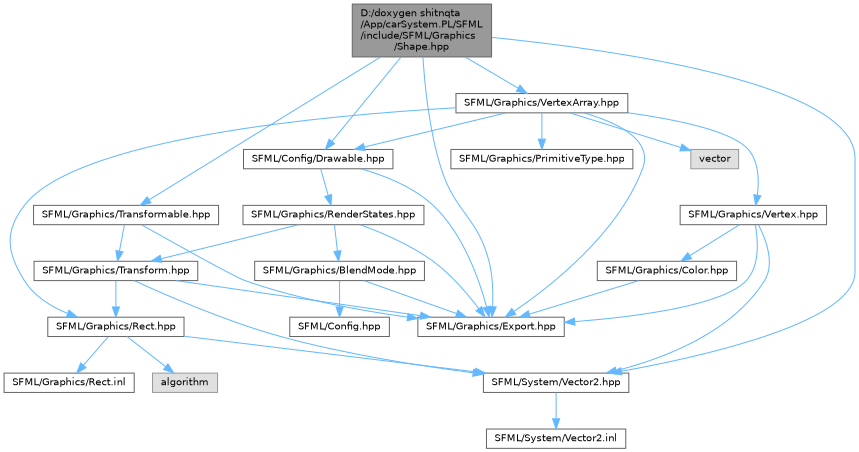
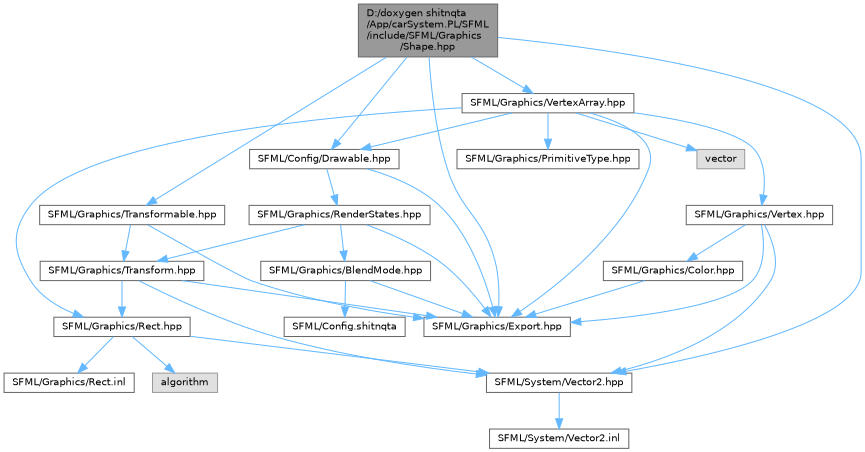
  digraph {
    node [color=grey40 fillcolor=white fontname=Helvetica fontsize=10 shape=box style=filled]
    edge [color=steelblue1 fontname=Helvetica fontsize=10 labelfontname=Helvetica labelfontsize=10 style=solid]
    n1 [color=gray40 fillcolor=grey60 fontcolor=black height=0.2 label="D:/doxygen shitnqta\l/App/carSystem.PL/SFML\l/include/SFML/Graphics\l/Shape.hpp" width=0.4]
    n2 [height=0.2 label="SFML/Graphics/Export.hpp" width=0.4]
    n3 [height=0.2 label="SFML/Config/Drawable.hpp" width=0.4]
    n4 [height=0.2 label="SFML/System/Vector2.hpp" width=0.4]
    n5 [height=0.2 label="SFML/Graphics/Transformable.hpp" width=0.4]
    n6 [height=0.2 label="SFML/Graphics/VertexArray.hpp" width=0.4]
    n7 [height=0.2 label="SFML/Graphics/RenderStates.hpp" width=0.4]
    n8 [height=0.2 label="SFML/System/Vector2.inl" width=0.4]
    n9 [height=0.2 label="SFML/Graphics/Transform.hpp" width=0.4]
    n10 [height=0.2 label="SFML/Graphics/Rect.hpp" width=0.4]
    n11 [height=0.2 label="SFML/Graphics/Vertex.hpp" width=0.4]
    n12 [height=0.2 label="SFML/Graphics/PrimitiveType.hpp" width=0.4]
    n13 [color=grey60 fillcolor="#E0E0E0" height=0.2 label=vector width=0.4]
-   n14 [height=0.2 label="SFML/Config.hpp" width=0.4]
+   n14 [height=0.2 label="SFML/Config.shitnqta" width=0.4]
    n15 [height=0.2 label="SFML/Graphics/BlendMode.hpp" width=0.4]
    n16 [color=grey60 fillcolor="#E0E0E0" height=0.2 label=algorithm width=0.4]
    n17 [height=0.2 label="SFML/Graphics/Rect.inl" width=0.4]
    n18 [height=0.2 label="SFML/Graphics/Color.hpp" width=0.4]
    n1 -> n2
    n1 -> n3
    n1 -> n4
    n1 -> n5
    n1 -> n6
    n3 -> n2
    n3 -> n7
    n4 -> n8
    n5 -> n2
    n5 -> n9
    n6 -> n2
    n6 -> n3
    n6 -> n10
    n6 -> n11
    n6 -> n12
    n6 -> n13
    n7 -> n2
    n7 -> n9
    n7 -> n15
    n9 -> n2
    n9 -> n4
    n9 -> n10
    n10 -> n4
    n10 -> n16
    n10 -> n17
    n11 -> n2
    n11 -> n4
    n11 -> n18
    n15 -> n2
    n15 -> n14
    n18 -> n2
  }
